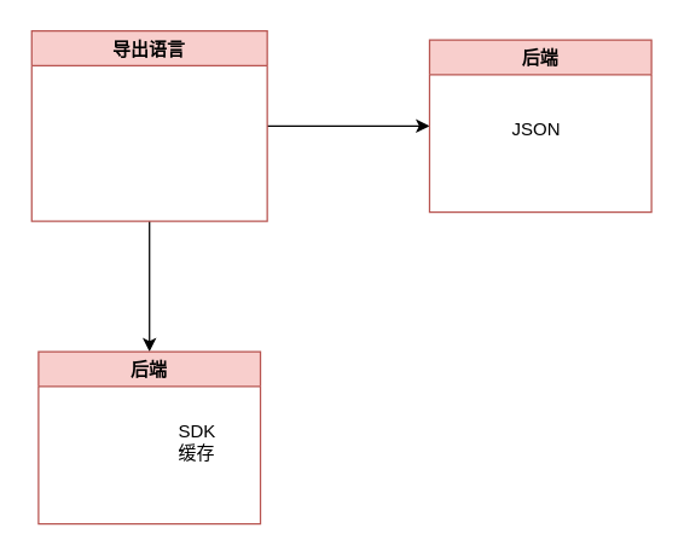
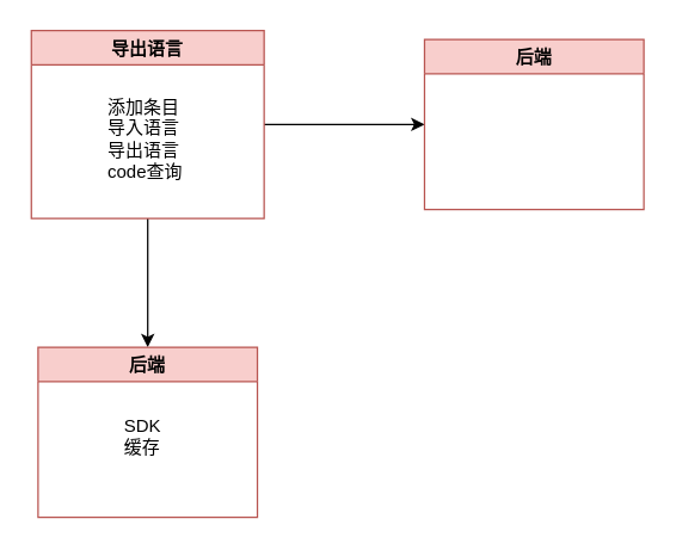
  <mxCell id="0" />
  <mxCell id="1" parent="0" />
  <mxCell id="2" style="edgeStyle=orthogonalEdgeStyle;rounded=0;orthogonalLoop=1;jettySize=auto;html=1;entryX=0;entryY=0.5;entryDx=0;entryDy=0;" parent="1" source="4" target="8" edge="1"><mxGeometry relative="1" as="geometry" /></mxCell>
  <mxCell id="3" style="edgeStyle=orthogonalEdgeStyle;rounded=0;orthogonalLoop=1;jettySize=auto;html=1;entryX=0.5;entryY=0;entryDx=0;entryDy=0;" parent="1" source="4" target="6" edge="1"><mxGeometry relative="1" as="geometry" /></mxCell>
  <mxCell id="4" value="导出语言" style="swimlane;startSize=23;fillColor=#f8cecc;strokeColor=#b85450;" parent="1" vertex="1"><mxGeometry x="20.5" y="20" width="156" height="126" as="geometry"><mxRectangle x="760" y="430" width="100" height="23" as="alternateBounds" /></mxGeometry></mxCell>
+ <mxCell id="5" value="添加条目&lt;br&gt;导入语言&lt;br&gt;导出语言&lt;br&gt;code查询" style="text;html=1;resizable=0;points=[];autosize=1;align=left;verticalAlign=top;spacingTop=-4;" parent="4" vertex="1"><mxGeometry x="49" y="42" width="60" height="56" as="geometry" /></mxCell>
  <mxCell id="6" value="后端" style="swimlane;startSize=23;fillColor=#f8cecc;strokeColor=#b85450;" parent="1" vertex="1"><mxGeometry x="25" y="232.5" width="147" height="114" as="geometry"><mxRectangle x="760" y="430" width="100" height="23" as="alternateBounds" /></mxGeometry></mxCell>
- <mxCell id="7" value="SDK&lt;br&gt;缓存" style="text;html=1;resizable=0;points=[];autosize=1;align=left;verticalAlign=top;spacingTop=-4;" parent="6" vertex="1"><mxGeometry x="91" y="43" width="35" height="28" as="geometry" /></mxCell>
+ <mxCell id="7" value="SDK&lt;br&gt;缓存" style="text;html=1;resizable=0;points=[];autosize=1;align=left;verticalAlign=top;spacingTop=-4;" parent="6" vertex="1"><mxGeometry x="56" y="43" width="35" height="28" as="geometry" /></mxCell>
  <mxCell id="8" value="后端" style="swimlane;startSize=23;fillColor=#f8cecc;strokeColor=#b85450;" parent="1" vertex="1"><mxGeometry x="284" y="26" width="147" height="114" as="geometry"><mxRectangle x="760" y="430" width="100" height="23" as="alternateBounds" /></mxGeometry></mxCell>
- <mxCell id="9" value="JSON" style="text;html=1;resizable=0;points=[];autosize=1;align=left;verticalAlign=top;spacingTop=-4;" parent="8" vertex="1"><mxGeometry x="52.5" y="50" width="42" height="14" as="geometry" /></mxCell>
